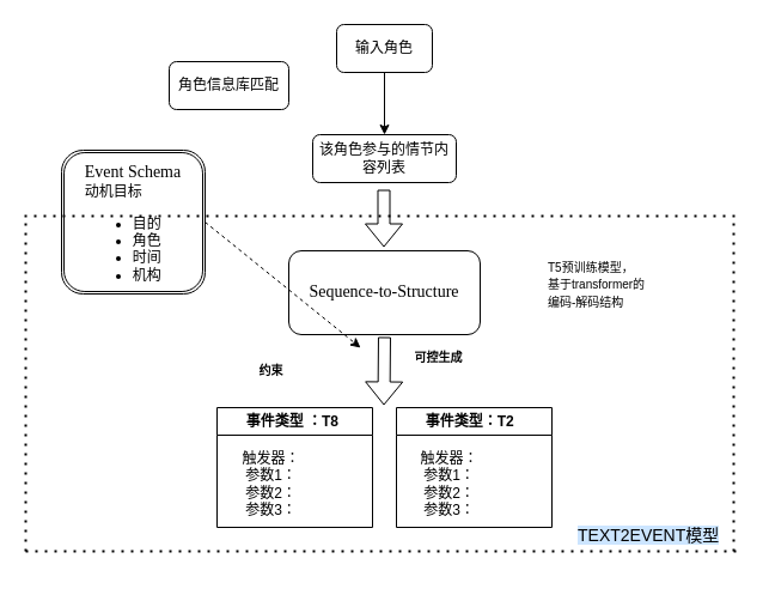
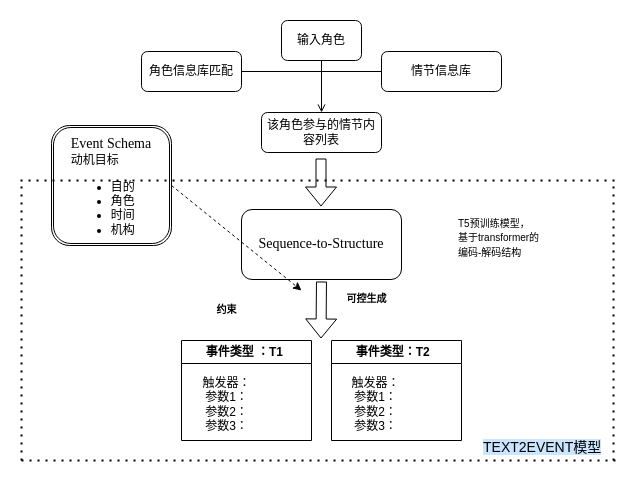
  <mxCell id="0" />
  <mxCell id="1" parent="0" />
  <mxCell id="2" value="角色信息库匹配" style="rounded=1;whiteSpace=wrap;html=1;fontSize=12;glass=0;strokeWidth=1;shadow=0;" parent="1" vertex="1"><mxGeometry x="141" y="51" width="100" height="40" as="geometry" /></mxCell>
+ <mxCell id="3" value="情节信息库" style="rounded=1;whiteSpace=wrap;html=1;fontSize=12;glass=0;strokeWidth=1;shadow=0;" parent="1" vertex="1"><mxGeometry x="381" y="51" width="120" height="40" as="geometry" /></mxCell>
  <mxCell id="4" value="该角色参与的情节内容列表" style="rounded=1;whiteSpace=wrap;html=1;fontSize=12;glass=0;strokeWidth=1;shadow=0;" vertex="1" parent="1"><mxGeometry x="261" y="112" width="120" height="40" as="geometry" /></mxCell>
  <mxCell id="5" value="输入角色" style="rounded=1;whiteSpace=wrap;html=1;fontSize=12;glass=0;strokeWidth=1;shadow=0;" vertex="1" parent="1"><mxGeometry x="281" y="20" width="80" height="40" as="geometry" /></mxCell>
  <mxCell id="6" value="&lt;p class=&quot;MsoNormal&quot;&gt;&lt;span style=&quot;mso-spacerun:'yes';font-family:'Times New Roman';font-size:10.5pt;&lt;br/&gt;mso-font-kerning:1.0pt;&quot;&gt;Sequence-to-Structure&lt;/span&gt;&lt;/p&gt;" style="rounded=1;whiteSpace=wrap;html=1;fontSize=12;glass=0;strokeWidth=1;shadow=0;" vertex="1" parent="1"><mxGeometry x="241" y="209" width="160" height="70" as="geometry" /></mxCell>
- <mxCell id="7" value="&lt;p&gt;事件类型 ：T8&amp;nbsp;&lt;/p&gt;" style="swimlane;whiteSpace=wrap;html=1;" vertex="1" parent="1"><mxGeometry x="181" y="340" width="130" height="100" as="geometry" /></mxCell>
+ <mxCell id="7" value="&lt;p&gt;事件类型 ：T1&amp;nbsp;&lt;/p&gt;" style="swimlane;whiteSpace=wrap;html=1;" vertex="1" parent="1"><mxGeometry x="181" y="340" width="130" height="100" as="geometry" /></mxCell>
  <mxCell id="8" value="触发器：&lt;div&gt;参数1：&lt;/div&gt;&lt;div&gt;参数2：&lt;/div&gt;&lt;div&gt;参数3：&lt;/div&gt;" style="text;html=1;align=center;verticalAlign=middle;resizable=0;points=[];autosize=1;strokeColor=none;fillColor=none;" vertex="1" parent="7"><mxGeometry x="10" y="29" width="70" height="70" as="geometry" /></mxCell>
  <mxCell id="9" value="" style="shape=flexArrow;endArrow=classic;html=1;rounded=0;exitX=0.5;exitY=1;exitDx=0;exitDy=0;" edge="1" parent="1"><mxGeometry width="50" height="50" relative="1" as="geometry"><mxPoint x="320.5" y="158" as="sourcePoint" /><mxPoint x="320.5" y="206" as="targetPoint" /></mxGeometry></mxCell>
  <mxCell id="10" value="" style="shape=flexArrow;endArrow=classic;html=1;rounded=0;exitX=0.453;exitY=1.043;exitDx=0;exitDy=0;exitPerimeter=0;" edge="1" parent="1"><mxGeometry width="50" height="50" relative="1" as="geometry"><mxPoint x="320.98" y="281" as="sourcePoint" /><mxPoint x="320.5" y="337.99" as="targetPoint" /></mxGeometry></mxCell>
  <mxCell id="11" value="" style="endArrow=classic;html=1;rounded=0;dashed=1;exitX=1;exitY=0.5;exitDx=0;exitDy=0;" edge="1" parent="1" source="14"><mxGeometry width="50" height="50" relative="1" as="geometry"><mxPoint x="191" y="290" as="sourcePoint" /><mxPoint x="301" y="290" as="targetPoint" /></mxGeometry></mxCell>
  <mxCell id="12" value="&lt;font face=&quot;Helvetica&quot; style=&quot;font-size: 10px;&quot;&gt;约束&lt;/font&gt;" style="text;strokeColor=none;fillColor=none;html=1;fontSize=24;fontStyle=1;verticalAlign=middle;align=center;" vertex="1" parent="1"><mxGeometry x="191" y="290" width="70" height="30" as="geometry" /></mxCell>
  <mxCell id="13" value="&lt;span style=&quot;font-size: 10px;&quot;&gt;可控生成&lt;/span&gt;" style="text;strokeColor=none;fillColor=none;html=1;fontSize=24;fontStyle=1;verticalAlign=middle;align=center;" vertex="1" parent="1"><mxGeometry x="331" y="279" width="70" height="30" as="geometry" /></mxCell>
  <mxCell id="14" value="&lt;div style=&quot;text-align: justify;&quot;&gt;&lt;span style=&quot;background-color: initial;&quot;&gt;&lt;br&gt;&lt;/span&gt;&lt;/div&gt;&lt;div style=&quot;text-align: justify;&quot;&gt;&lt;span style=&quot;background-color: initial;&quot;&gt;&lt;br&gt;&lt;/span&gt;&lt;/div&gt;&lt;div style=&quot;text-align: justify;&quot;&gt;&lt;span style=&quot;background-color: initial;&quot;&gt;&lt;br&gt;&lt;/span&gt;&lt;/div&gt;&lt;div style=&quot;text-align: justify;&quot;&gt;&lt;span style=&quot;font-family: &amp;quot;Times New Roman&amp;quot;; font-size: 10.5pt; background-color: initial; text-align: center;&quot;&gt;Event Schema&lt;/span&gt;&lt;/div&gt;&lt;div style=&quot;text-align: justify;&quot;&gt;&lt;span style=&quot;background-color: initial;&quot;&gt;动机目标&lt;/span&gt;&lt;/div&gt;&lt;div style=&quot;text-align: justify;&quot;&gt;&lt;ul&gt;&lt;li&gt;目的&lt;/li&gt;&lt;li&gt;角色&lt;/li&gt;&lt;li&gt;时间&lt;/li&gt;&lt;li&gt;&lt;span style=&quot;background-color: initial;&quot;&gt;机构&lt;/span&gt;&lt;/li&gt;&lt;/ul&gt;&lt;/div&gt;&lt;div&gt;&lt;div&gt;&lt;br&gt;&lt;div&gt;&lt;br&gt;&lt;/div&gt;&lt;/div&gt;&lt;/div&gt;" style="shape=ext;double=1;rounded=1;whiteSpace=wrap;html=1;" vertex="1" parent="1"><mxGeometry x="51" y="125" width="120" height="120" as="geometry" /></mxCell>
  <mxCell id="15" value="&lt;p&gt;事件类型：T2&amp;nbsp;&amp;nbsp;&lt;/p&gt;" style="swimlane;whiteSpace=wrap;html=1;" vertex="1" parent="1"><mxGeometry x="331" y="340" width="130" height="100" as="geometry" /></mxCell>
  <mxCell id="16" value="触发器：&lt;div&gt;参数1：&lt;/div&gt;&lt;div&gt;参数2：&lt;/div&gt;&lt;div&gt;参数3：&lt;/div&gt;" style="text;html=1;align=center;verticalAlign=middle;resizable=0;points=[];autosize=1;strokeColor=none;fillColor=none;" vertex="1" parent="15"><mxGeometry x="9" y="29" width="70" height="70" as="geometry" /></mxCell>
- <mxCell id="17" value="" style="endArrow=classic;html=1;rounded=0;exitX=0.5;exitY=1;exitDx=0;exitDy=0;entryX=0.5;entryY=0;entryDx=0;entryDy=0;" edge="1" parent="1" source="5" target="4"><mxGeometry width="50" height="50" relative="1" as="geometry"><mxPoint x="451" y="290" as="sourcePoint" /><mxPoint x="501" y="240" as="targetPoint" /></mxGeometry></mxCell>
+ <mxCell id="17" value="" style="endArrow=open;html=1;rounded=0;exitX=0.5;exitY=1;exitDx=0;exitDy=0;entryX=0.5;entryY=0;entryDx=0;entryDy=0;" edge="1" parent="1" source="5" target="4"><mxGeometry width="50" height="50" relative="1" as="geometry"><mxPoint x="451" y="290" as="sourcePoint" /><mxPoint x="501" y="240" as="targetPoint" /></mxGeometry></mxCell>
+ <mxCell id="18" value="" style="endArrow=none;html=1;rounded=0;exitX=1;exitY=0.5;exitDx=0;exitDy=0;entryX=0;entryY=0.5;entryDx=0;entryDy=0;" edge="1" parent="1" source="2" target="3"><mxGeometry width="50" height="50" relative="1" as="geometry"><mxPoint x="451" y="290" as="sourcePoint" /><mxPoint x="501" y="240" as="targetPoint" /></mxGeometry></mxCell>
  <mxCell id="19" value="&lt;span style=&quot;font-style: normal; font-variant-ligatures: no-common-ligatures; font-variant-caps: normal; font-weight: 400; letter-spacing: normal; orphans: 2; text-align: start; text-indent: 0px; text-transform: none; white-space: normal; widows: 2; word-spacing: 0px; -webkit-text-stroke-width: 0px; background-color: rgb(255, 255, 255); text-decoration-thickness: initial; text-decoration-style: initial; text-decoration-color: initial; float: none; display: inline !important;&quot;&gt;&lt;font face=&quot;Helvetica&quot; style=&quot;font-size: 10px;&quot;&gt;T5预训练模型，&lt;/font&gt;&lt;/span&gt;&lt;div&gt;&lt;span style=&quot;font-style: normal; font-variant-ligatures: no-common-ligatures; font-variant-caps: normal; font-weight: 400; letter-spacing: normal; orphans: 2; text-align: start; text-indent: 0px; text-transform: none; white-space: normal; widows: 2; word-spacing: 0px; -webkit-text-stroke-width: 0px; background-color: rgb(255, 255, 255); text-decoration-thickness: initial; text-decoration-style: initial; text-decoration-color: initial; float: none; display: inline !important;&quot;&gt;&lt;font face=&quot;Helvetica&quot; style=&quot;font-size: 10px;&quot;&gt;基于transformer的&lt;/font&gt;&lt;/span&gt;&lt;/div&gt;&lt;div&gt;&lt;span style=&quot;font-style: normal; font-variant-ligatures: no-common-ligatures; font-variant-caps: normal; font-weight: 400; letter-spacing: normal; orphans: 2; text-align: start; text-indent: 0px; text-transform: none; white-space: normal; widows: 2; word-spacing: 0px; -webkit-text-stroke-width: 0px; background-color: rgb(255, 255, 255); text-decoration-thickness: initial; text-decoration-style: initial; text-decoration-color: initial; float: none; display: inline !important;&quot;&gt;&lt;font face=&quot;Helvetica&quot; style=&quot;font-size: 10px;&quot;&gt;编码-解码结构&lt;/font&gt;&lt;/span&gt;&lt;/div&gt;" style="text;whiteSpace=wrap;html=1;" vertex="1" parent="1"><mxGeometry x="456" y="209" width="110" height="60" as="geometry" /></mxCell>
  <mxCell id="20" value="" style="endArrow=none;dashed=1;html=1;dashPattern=1 3;strokeWidth=2;rounded=0;" edge="1" parent="1"><mxGeometry width="50" height="50" relative="1" as="geometry"><mxPoint x="20" y="180" as="sourcePoint" /><mxPoint x="620" y="180" as="targetPoint" /></mxGeometry></mxCell>
  <mxCell id="21" value="" style="endArrow=none;dashed=1;html=1;dashPattern=1 3;strokeWidth=2;rounded=0;" edge="1" parent="1"><mxGeometry width="50" height="50" relative="1" as="geometry"><mxPoint x="21" y="460" as="sourcePoint" /><mxPoint x="621" y="460" as="targetPoint" /></mxGeometry></mxCell>
  <mxCell id="22" value="" style="endArrow=none;dashed=1;html=1;dashPattern=1 3;strokeWidth=2;rounded=0;" edge="1" parent="1"><mxGeometry width="50" height="50" relative="1" as="geometry"><mxPoint x="21" y="460" as="sourcePoint" /><mxPoint x="21" y="180" as="targetPoint" /></mxGeometry></mxCell>
  <mxCell id="23" value="" style="endArrow=none;dashed=1;html=1;dashPattern=1 3;strokeWidth=2;rounded=0;" edge="1" parent="1"><mxGeometry width="50" height="50" relative="1" as="geometry"><mxPoint x="613" y="460" as="sourcePoint" /><mxPoint x="613" y="180" as="targetPoint" /></mxGeometry></mxCell>
  <mxCell id="24" value="&lt;p class=&quot;MsoNormal&quot;&gt;&lt;span style=&quot;font-size: 10.5pt; background-color: rgb(204, 229, 255);&quot;&gt;&lt;font face=&quot;Helvetica&quot;&gt;TEXT2EVENT模型&lt;/font&gt;&lt;/span&gt;&lt;/p&gt;" style="text;whiteSpace=wrap;html=1;" vertex="1" parent="1"><mxGeometry x="481" y="420" width="130" height="60" as="geometry" /></mxCell>
